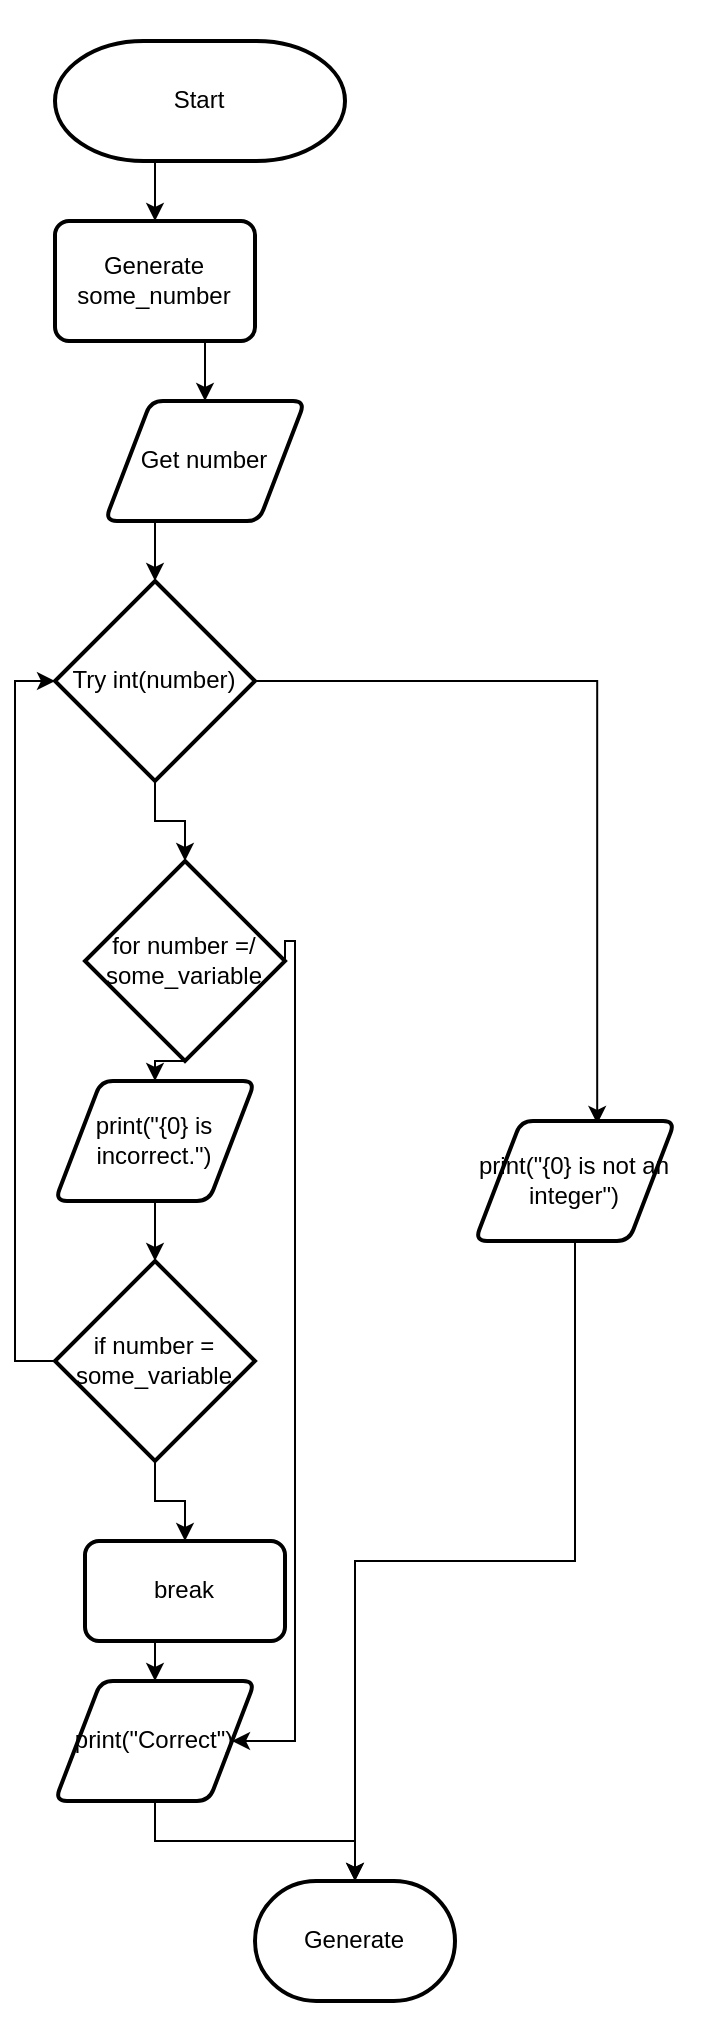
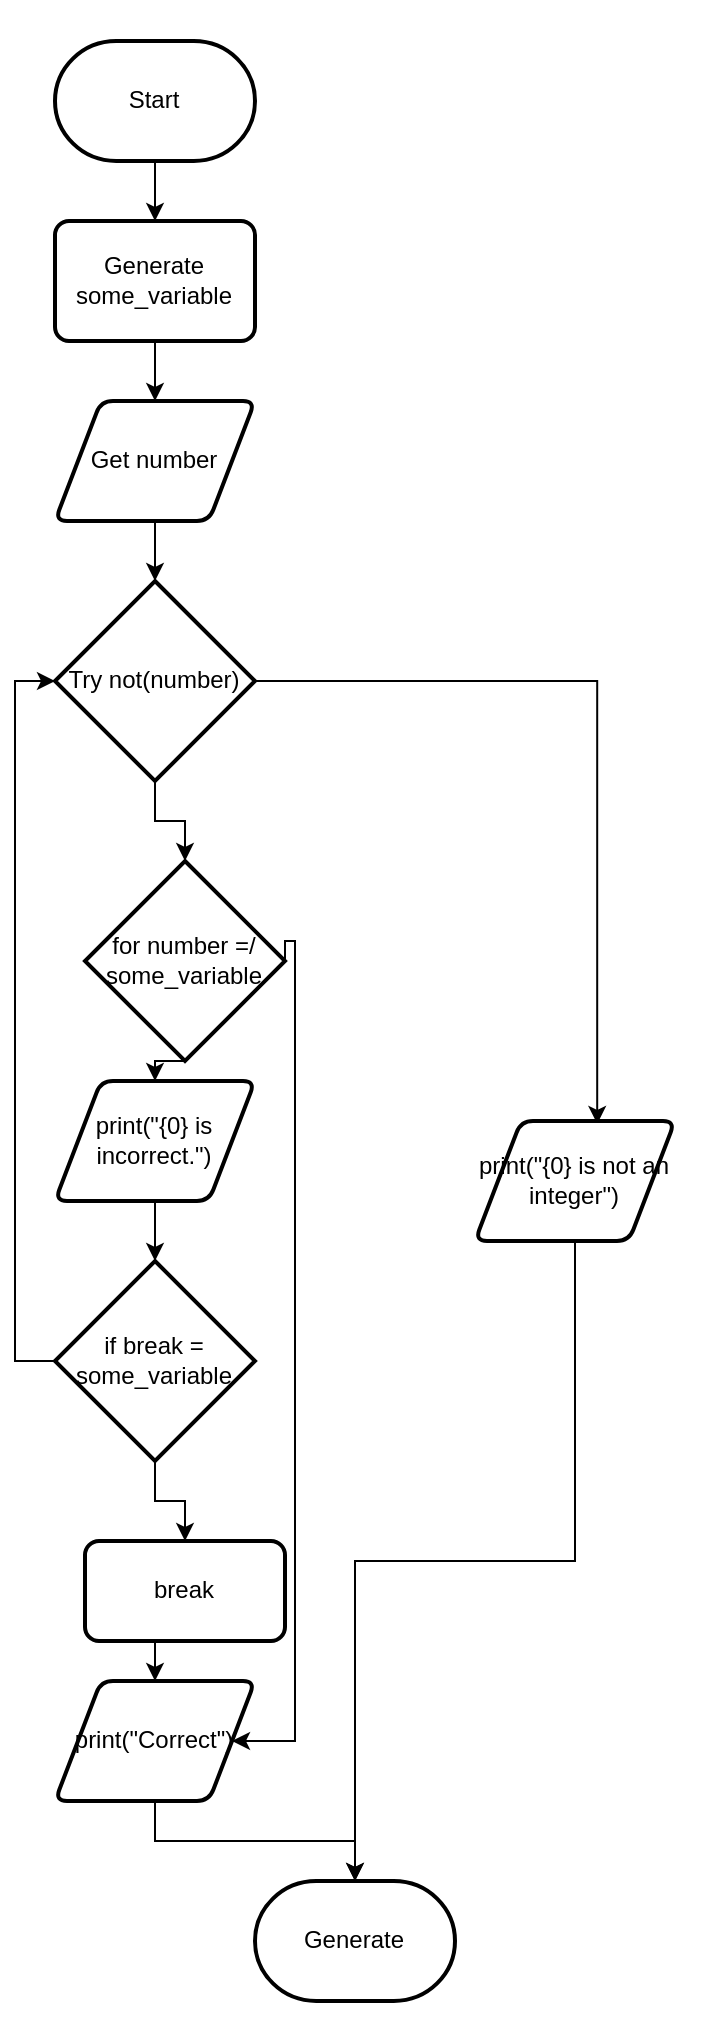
  <mxCell id="0" />
  <mxCell id="1" parent="0" />
  <mxCell id="2" style="edgeStyle=orthogonalEdgeStyle;rounded=0;orthogonalLoop=1;jettySize=auto;html=1;exitX=0.5;exitY=1;exitDx=0;exitDy=0;exitPerimeter=0;entryX=0.5;entryY=0;entryDx=0;entryDy=0;" parent="1" source="3" target="5" edge="1"><mxGeometry relative="1" as="geometry" /></mxCell>
- <mxCell id="3" value="Start" style="strokeWidth=2;html=1;shape=mxgraph.flowchart.terminator;whiteSpace=wrap;" parent="1" vertex="1"><mxGeometry x="20" y="20" width="145" height="60" as="geometry" /></mxCell>
+ <mxCell id="3" value="Start" style="strokeWidth=2;html=1;shape=mxgraph.flowchart.terminator;whiteSpace=wrap;" parent="1" vertex="1"><mxGeometry x="20" y="20" width="100" height="60" as="geometry" /></mxCell>
  <mxCell id="4" style="edgeStyle=orthogonalEdgeStyle;rounded=0;orthogonalLoop=1;jettySize=auto;html=1;exitX=0.5;exitY=1;exitDx=0;exitDy=0;entryX=0.5;entryY=0;entryDx=0;entryDy=0;" parent="1" source="5" target="7" edge="1"><mxGeometry relative="1" as="geometry" /></mxCell>
- <mxCell id="5" value="Generate some_number" style="rounded=1;whiteSpace=wrap;html=1;absoluteArcSize=1;arcSize=14;strokeWidth=2;" parent="1" vertex="1"><mxGeometry x="20" y="110" width="100" height="60" as="geometry" /></mxCell>
+ <mxCell id="5" value="Generate some_variable" style="rounded=1;whiteSpace=wrap;html=1;absoluteArcSize=1;arcSize=14;strokeWidth=2;" parent="1" vertex="1"><mxGeometry x="20" y="110" width="100" height="60" as="geometry" /></mxCell>
  <mxCell id="6" style="edgeStyle=orthogonalEdgeStyle;rounded=0;orthogonalLoop=1;jettySize=auto;html=1;exitX=0.5;exitY=1;exitDx=0;exitDy=0;entryX=0.5;entryY=0;entryDx=0;entryDy=0;entryPerimeter=0;" parent="1" source="7" target="10" edge="1"><mxGeometry relative="1" as="geometry" /></mxCell>
- <mxCell id="7" value="Get number" style="shape=parallelogram;html=1;strokeWidth=2;perimeter=parallelogramPerimeter;whiteSpace=wrap;rounded=1;arcSize=12;size=0.23;" parent="1" vertex="1"><mxGeometry x="45" y="200" width="100" height="60" as="geometry" /></mxCell>
+ <mxCell id="7" value="Get number" style="shape=parallelogram;html=1;strokeWidth=2;perimeter=parallelogramPerimeter;whiteSpace=wrap;rounded=1;arcSize=12;size=0.23;" parent="1" vertex="1"><mxGeometry x="20" y="200" width="100" height="60" as="geometry" /></mxCell>
  <mxCell id="8" style="edgeStyle=orthogonalEdgeStyle;rounded=0;orthogonalLoop=1;jettySize=auto;html=1;exitX=0.5;exitY=1;exitDx=0;exitDy=0;exitPerimeter=0;entryX=0.5;entryY=0;entryDx=0;entryDy=0;entryPerimeter=0;" parent="1" source="10" target="13" edge="1"><mxGeometry relative="1" as="geometry" /></mxCell>
  <mxCell id="9" style="edgeStyle=orthogonalEdgeStyle;rounded=0;orthogonalLoop=1;jettySize=auto;html=1;exitX=1;exitY=0.5;exitDx=0;exitDy=0;exitPerimeter=0;entryX=0.611;entryY=0.024;entryDx=0;entryDy=0;entryPerimeter=0;" parent="1" source="10" target="16" edge="1"><mxGeometry relative="1" as="geometry" /></mxCell>
- <mxCell id="10" value="Try int(number)" style="strokeWidth=2;html=1;shape=mxgraph.flowchart.decision;whiteSpace=wrap;" parent="1" vertex="1"><mxGeometry x="20" y="290" width="100" height="100" as="geometry" /></mxCell>
+ <mxCell id="10" value="Try not(number)" style="strokeWidth=2;html=1;shape=mxgraph.flowchart.decision;whiteSpace=wrap;" parent="1" vertex="1"><mxGeometry x="20" y="290" width="100" height="100" as="geometry" /></mxCell>
  <mxCell id="11" style="edgeStyle=orthogonalEdgeStyle;rounded=0;orthogonalLoop=1;jettySize=auto;html=1;exitX=0.5;exitY=1;exitDx=0;exitDy=0;exitPerimeter=0;entryX=0.5;entryY=0;entryDx=0;entryDy=0;" edge="1" parent="1" source="13" target="21"><mxGeometry relative="1" as="geometry" /></mxCell>
  <mxCell id="12" style="edgeStyle=orthogonalEdgeStyle;rounded=0;orthogonalLoop=1;jettySize=auto;html=1;exitX=1;exitY=0.5;exitDx=0;exitDy=0;exitPerimeter=0;entryX=1;entryY=0.5;entryDx=0;entryDy=0;" edge="1" parent="1" source="13" target="25"><mxGeometry relative="1" as="geometry"><Array as="points"><mxPoint x="140" y="470" /><mxPoint x="140" y="870" /></Array></mxGeometry></mxCell>
  <mxCell id="13" value="for number =/ some_variable" style="strokeWidth=2;html=1;shape=mxgraph.flowchart.decision;whiteSpace=wrap;" parent="1" vertex="1"><mxGeometry x="35" y="430" width="100" height="100" as="geometry" /></mxCell>
  <mxCell id="14" value="Generate" style="strokeWidth=2;html=1;shape=mxgraph.flowchart.terminator;whiteSpace=wrap;" parent="1" vertex="1"><mxGeometry x="120" y="940" width="100" height="60" as="geometry" /></mxCell>
  <mxCell id="15" style="edgeStyle=orthogonalEdgeStyle;rounded=0;orthogonalLoop=1;jettySize=auto;html=1;exitX=0.5;exitY=1;exitDx=0;exitDy=0;entryX=0.5;entryY=0;entryDx=0;entryDy=0;entryPerimeter=0;" parent="1" source="16" target="14" edge="1"><mxGeometry relative="1" as="geometry" /></mxCell>
  <mxCell id="16" value="print(&quot;{0} is not an integer&quot;)" style="shape=parallelogram;html=1;strokeWidth=2;perimeter=parallelogramPerimeter;whiteSpace=wrap;rounded=1;arcSize=12;size=0.23;" parent="1" vertex="1"><mxGeometry x="230" y="560" width="100" height="60" as="geometry" /></mxCell>
  <mxCell id="17" style="edgeStyle=orthogonalEdgeStyle;rounded=0;orthogonalLoop=1;jettySize=auto;html=1;exitX=0.5;exitY=1;exitDx=0;exitDy=0;exitPerimeter=0;entryX=0.5;entryY=0;entryDx=0;entryDy=0;" edge="1" parent="1" source="19" target="23"><mxGeometry relative="1" as="geometry" /></mxCell>
  <mxCell id="18" style="edgeStyle=orthogonalEdgeStyle;rounded=0;orthogonalLoop=1;jettySize=auto;html=1;exitX=0;exitY=0.5;exitDx=0;exitDy=0;exitPerimeter=0;entryX=0;entryY=0.5;entryDx=0;entryDy=0;entryPerimeter=0;" edge="1" parent="1" source="19" target="10"><mxGeometry relative="1" as="geometry" /></mxCell>
- <mxCell id="19" value="if number = some_variable" style="strokeWidth=2;html=1;shape=mxgraph.flowchart.decision;whiteSpace=wrap;" vertex="1" parent="1"><mxGeometry x="20" y="630" width="100" height="100" as="geometry" /></mxCell>
+ <mxCell id="19" value="if break = some_variable" style="strokeWidth=2;html=1;shape=mxgraph.flowchart.decision;whiteSpace=wrap;" vertex="1" parent="1"><mxGeometry x="20" y="630" width="100" height="100" as="geometry" /></mxCell>
  <mxCell id="20" style="edgeStyle=orthogonalEdgeStyle;rounded=0;orthogonalLoop=1;jettySize=auto;html=1;exitX=0.5;exitY=1;exitDx=0;exitDy=0;entryX=0.5;entryY=0;entryDx=0;entryDy=0;entryPerimeter=0;" edge="1" parent="1" source="21" target="19"><mxGeometry relative="1" as="geometry" /></mxCell>
  <mxCell id="21" value="print(&quot;{0} is incorrect.&quot;)" style="shape=parallelogram;html=1;strokeWidth=2;perimeter=parallelogramPerimeter;whiteSpace=wrap;rounded=1;arcSize=12;size=0.23;" vertex="1" parent="1"><mxGeometry x="20" y="540" width="100" height="60" as="geometry" /></mxCell>
  <mxCell id="22" style="edgeStyle=orthogonalEdgeStyle;rounded=0;orthogonalLoop=1;jettySize=auto;html=1;exitX=0.5;exitY=1;exitDx=0;exitDy=0;entryX=0.5;entryY=0;entryDx=0;entryDy=0;" edge="1" parent="1" source="23" target="25"><mxGeometry relative="1" as="geometry" /></mxCell>
  <mxCell id="23" value="break" style="rounded=1;whiteSpace=wrap;html=1;absoluteArcSize=1;arcSize=14;strokeWidth=2;" vertex="1" parent="1"><mxGeometry x="35" y="770" width="100" height="50" as="geometry" /></mxCell>
  <mxCell id="24" style="edgeStyle=orthogonalEdgeStyle;rounded=0;orthogonalLoop=1;jettySize=auto;html=1;exitX=0.5;exitY=1;exitDx=0;exitDy=0;entryX=0.5;entryY=0;entryDx=0;entryDy=0;entryPerimeter=0;" edge="1" parent="1" source="25" target="14"><mxGeometry relative="1" as="geometry" /></mxCell>
  <mxCell id="25" value="print(&quot;Correct&quot;)" style="shape=parallelogram;html=1;strokeWidth=2;perimeter=parallelogramPerimeter;whiteSpace=wrap;rounded=1;arcSize=12;size=0.23;" vertex="1" parent="1"><mxGeometry x="20" y="840" width="100" height="60" as="geometry" /></mxCell>
